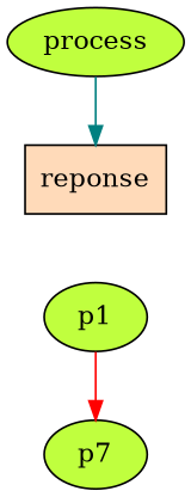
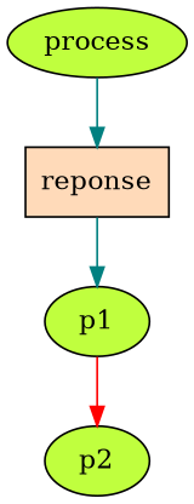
  digraph {
    node [fillcolor=olivedrab1 shape=ellipse style=filled]
    edge [color=teal]
    reponse [fillcolor=peachpuff shape=box]
    p1
-   p2 [label=p7]
+   p2
    n4 [label=process]
+   reponse -> p1
    p1 -> p2 [color=red]
    n4 -> reponse
  }
